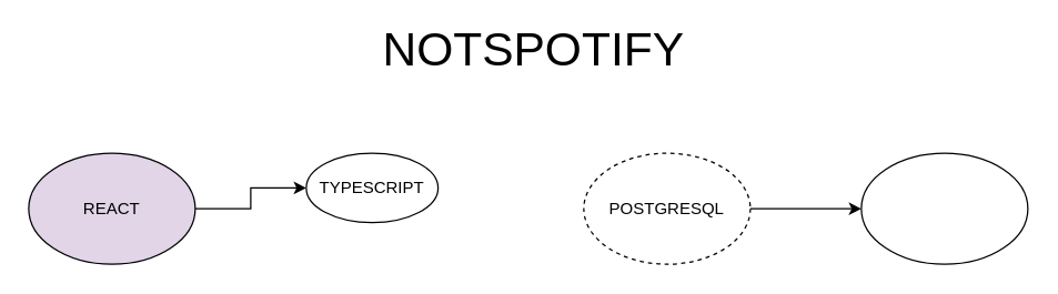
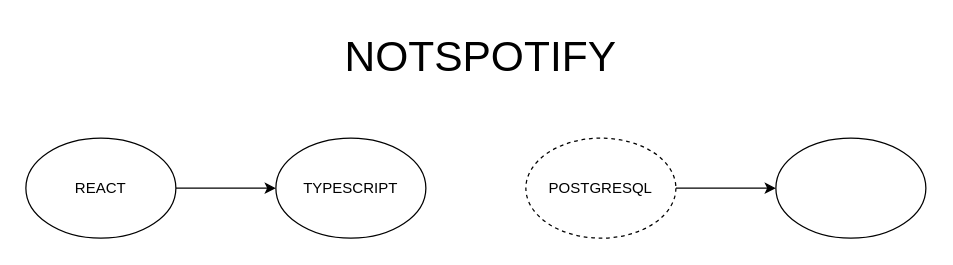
  <mxCell id="0" />
  <mxCell id="1" parent="0" />
  <mxCell id="2" value="" style="edgeStyle=orthogonalEdgeStyle;rounded=0;orthogonalLoop=1;jettySize=auto;html=1;" edge="1" parent="1" source="3" target="4"><mxGeometry relative="1" as="geometry" /></mxCell>
- <mxCell id="3" value="REACT" style="ellipse;whiteSpace=wrap;html=1;fillColor=#e1d5e7;" vertex="1" parent="1"><mxGeometry x="20" y="110" width="120" height="80" as="geometry" /></mxCell>
- <mxCell id="4" value="TYPESCRIPT" style="ellipse;whiteSpace=wrap;html=1;" vertex="1" parent="1"><mxGeometry x="220" y="110" width="95" height="50" as="geometry" /></mxCell>
+ <mxCell id="3" value="REACT" style="ellipse;whiteSpace=wrap;html=1;" vertex="1" parent="1"><mxGeometry x="20" y="110" width="120" height="80" as="geometry" /></mxCell>
+ <mxCell id="4" value="TYPESCRIPT" style="ellipse;whiteSpace=wrap;html=1;" vertex="1" parent="1"><mxGeometry x="220" y="110" width="120" height="80" as="geometry" /></mxCell>
  <mxCell id="5" value="" style="edgeStyle=orthogonalEdgeStyle;rounded=0;orthogonalLoop=1;jettySize=auto;html=1;" edge="1" parent="1" source="6" target="8"><mxGeometry relative="1" as="geometry" /></mxCell>
  <mxCell id="6" value="POSTGRESQL" style="ellipse;whiteSpace=wrap;html=1;dashed=1;" vertex="1" parent="1"><mxGeometry x="420" y="110" width="120" height="80" as="geometry" /></mxCell>
- <mxCell id="7" value="NOTSPOTIFY" style="text;html=1;align=center;verticalAlign=middle;whiteSpace=wrap;rounded=0;strokeWidth=1;fontSize=34;" vertex="1" parent="1"><mxGeometry x="254" y="20" width="260" height="30" as="geometry" /></mxCell>
+ <mxCell id="7" value="NOTSPOTIFY" style="text;html=1;align=center;verticalAlign=middle;whiteSpace=wrap;rounded=0;strokeWidth=1;fontSize=34;" vertex="1" parent="1"><mxGeometry x="254" y="30" width="260" height="30" as="geometry" /></mxCell>
  <mxCell id="8" value="" style="ellipse;whiteSpace=wrap;html=1;" vertex="1" parent="1"><mxGeometry x="620" y="110" width="120" height="80" as="geometry" /></mxCell>
